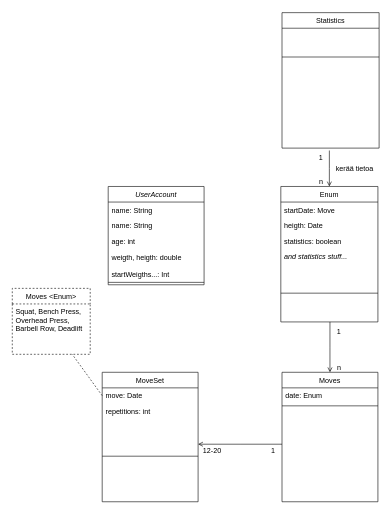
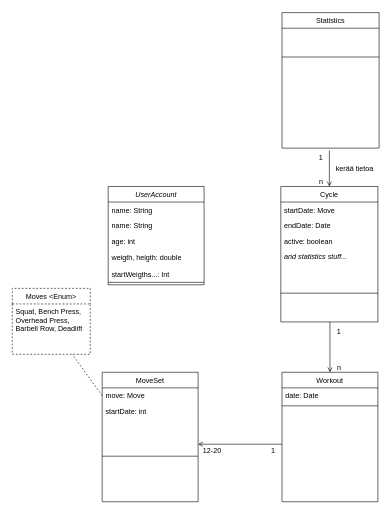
  <mxCell id="0" />
  <mxCell id="1" parent="0" />
  <mxCell id="2" value="UserAccount" style="swimlane;fontStyle=2;align=center;verticalAlign=top;childLayout=stackLayout;horizontal=1;startSize=26;horizontalStack=0;resizeParent=1;resizeLast=0;collapsible=1;marginBottom=0;rounded=0;shadow=0;strokeWidth=1;" parent="1" vertex="1"><mxGeometry x="180" y="310" width="160" height="164" as="geometry"><mxRectangle x="230" y="140" width="160" height="26" as="alternateBounds" /></mxGeometry></mxCell>
  <mxCell id="3" value="name: String" style="text;align=left;verticalAlign=top;spacingLeft=4;spacingRight=4;overflow=hidden;rotatable=0;points=[[0,0.5],[1,0.5]];portConstraint=eastwest;" parent="2" vertex="1"><mxGeometry y="26" width="160" height="26" as="geometry" /></mxCell>
  <mxCell id="4" value="name: String" style="text;align=left;verticalAlign=top;spacingLeft=4;spacingRight=4;overflow=hidden;rotatable=0;points=[[0,0.5],[1,0.5]];portConstraint=eastwest;" parent="2" vertex="1"><mxGeometry y="52" width="160" height="26" as="geometry" /></mxCell>
  <mxCell id="5" value="age: int&#10;&#10;weigth, heigth: double&#10;&#10;startWeigths...: Int" style="text;align=left;verticalAlign=top;spacingLeft=4;spacingRight=4;overflow=hidden;rotatable=0;points=[[0,0.5],[1,0.5]];portConstraint=eastwest;rounded=0;shadow=0;html=0;" parent="2" vertex="1"><mxGeometry y="78" width="160" height="78" as="geometry" /></mxCell>
  <mxCell id="6" value="" style="line;html=1;strokeWidth=1;align=left;verticalAlign=middle;spacingTop=-1;spacingLeft=3;spacingRight=3;rotatable=0;labelPosition=right;points=[];portConstraint=eastwest;" parent="2" vertex="1"><mxGeometry y="156" width="160" height="8" as="geometry" /></mxCell>
- <mxCell id="7" value="Enum" style="swimlane;fontStyle=0;align=center;verticalAlign=top;childLayout=stackLayout;horizontal=1;startSize=26;horizontalStack=0;resizeParent=1;resizeLast=0;collapsible=1;marginBottom=0;rounded=0;shadow=0;strokeWidth=1;" parent="1" vertex="1"><mxGeometry x="468" y="310" width="162" height="226" as="geometry"><mxRectangle x="550" y="140" width="160" height="26" as="alternateBounds" /></mxGeometry></mxCell>
+ <mxCell id="7" value="Cycle" style="swimlane;fontStyle=0;align=center;verticalAlign=top;childLayout=stackLayout;horizontal=1;startSize=26;horizontalStack=0;resizeParent=1;resizeLast=0;collapsible=1;marginBottom=0;rounded=0;shadow=0;strokeWidth=1;" parent="1" vertex="1"><mxGeometry x="468" y="310" width="162" height="226" as="geometry"><mxRectangle x="550" y="140" width="160" height="26" as="alternateBounds" /></mxGeometry></mxCell>
  <mxCell id="8" value="startDate: Move" style="text;align=left;verticalAlign=top;spacingLeft=4;spacingRight=4;overflow=hidden;rotatable=0;points=[[0,0.5],[1,0.5]];portConstraint=eastwest;" parent="7" vertex="1"><mxGeometry y="26" width="162" height="26" as="geometry" /></mxCell>
- <mxCell id="9" value="heigth: Date" style="text;align=left;verticalAlign=top;spacingLeft=4;spacingRight=4;overflow=hidden;rotatable=0;points=[[0,0.5],[1,0.5]];portConstraint=eastwest;rounded=0;shadow=0;html=0;" parent="7" vertex="1"><mxGeometry y="52" width="162" height="26" as="geometry" /></mxCell>
- <mxCell id="10" value="statistics: boolean&#10;&#10;" style="text;align=left;verticalAlign=top;spacingLeft=4;spacingRight=4;overflow=hidden;rotatable=0;points=[[0,0.5],[1,0.5]];portConstraint=eastwest;rounded=0;shadow=0;html=0;" parent="7" vertex="1"><mxGeometry y="78" width="162" height="26" as="geometry" /></mxCell>
+ <mxCell id="9" value="endDate: Date" style="text;align=left;verticalAlign=top;spacingLeft=4;spacingRight=4;overflow=hidden;rotatable=0;points=[[0,0.5],[1,0.5]];portConstraint=eastwest;rounded=0;shadow=0;html=0;" parent="7" vertex="1"><mxGeometry y="52" width="162" height="26" as="geometry" /></mxCell>
+ <mxCell id="10" value="active: boolean&#10;&#10;" style="text;align=left;verticalAlign=top;spacingLeft=4;spacingRight=4;overflow=hidden;rotatable=0;points=[[0,0.5],[1,0.5]];portConstraint=eastwest;rounded=0;shadow=0;html=0;" parent="7" vertex="1"><mxGeometry y="78" width="162" height="26" as="geometry" /></mxCell>
  <mxCell id="11" value="and statistics stuff..." style="text;align=left;verticalAlign=top;spacingLeft=4;spacingRight=4;overflow=hidden;rotatable=0;points=[[0,0.5],[1,0.5]];portConstraint=eastwest;rounded=0;shadow=0;html=0;fontStyle=2" parent="7" vertex="1"><mxGeometry y="104" width="162" height="26" as="geometry" /></mxCell>
  <mxCell id="12" value="" style="line;html=1;strokeWidth=1;align=left;verticalAlign=middle;spacingTop=-1;spacingLeft=3;spacingRight=3;rotatable=0;labelPosition=right;points=[];portConstraint=eastwest;" parent="7" vertex="1"><mxGeometry y="130" width="162" height="96" as="geometry" /></mxCell>
- <mxCell id="13" value="Moves" style="swimlane;fontStyle=0;align=center;verticalAlign=top;childLayout=stackLayout;horizontal=1;startSize=26;horizontalStack=0;resizeParent=1;resizeLast=0;collapsible=1;marginBottom=0;rounded=0;shadow=0;strokeWidth=1;" parent="1" vertex="1"><mxGeometry x="470" y="620" width="160" height="216" as="geometry"><mxRectangle x="550" y="140" width="160" height="26" as="alternateBounds" /></mxGeometry></mxCell>
- <mxCell id="14" value="date: Enum" style="text;align=left;verticalAlign=top;spacingLeft=4;spacingRight=4;overflow=hidden;rotatable=0;points=[[0,0.5],[1,0.5]];portConstraint=eastwest;" parent="13" vertex="1"><mxGeometry y="26" width="160" height="26" as="geometry" /></mxCell>
+ <mxCell id="13" value="Workout" style="swimlane;fontStyle=0;align=center;verticalAlign=top;childLayout=stackLayout;horizontal=1;startSize=26;horizontalStack=0;resizeParent=1;resizeLast=0;collapsible=1;marginBottom=0;rounded=0;shadow=0;strokeWidth=1;" parent="1" vertex="1"><mxGeometry x="470" y="620" width="160" height="216" as="geometry"><mxRectangle x="550" y="140" width="160" height="26" as="alternateBounds" /></mxGeometry></mxCell>
+ <mxCell id="14" value="date: Date" style="text;align=left;verticalAlign=top;spacingLeft=4;spacingRight=4;overflow=hidden;rotatable=0;points=[[0,0.5],[1,0.5]];portConstraint=eastwest;" parent="13" vertex="1"><mxGeometry y="26" width="160" height="26" as="geometry" /></mxCell>
  <mxCell id="15" value="" style="line;html=1;strokeWidth=1;align=left;verticalAlign=middle;spacingTop=-1;spacingLeft=3;spacingRight=3;rotatable=0;labelPosition=right;points=[];portConstraint=eastwest;" parent="13" vertex="1"><mxGeometry y="52" width="160" height="8" as="geometry" /></mxCell>
  <mxCell id="16" value="" style="endArrow=open;shadow=0;strokeWidth=1;rounded=0;endFill=1;edgeStyle=elbowEdgeStyle;elbow=vertical;" parent="1" edge="1"><mxGeometry x="0.5" y="41" relative="1" as="geometry"><mxPoint x="550" y="536" as="sourcePoint" /><mxPoint x="550" y="620" as="targetPoint" /><mxPoint x="-40" y="32" as="offset" /></mxGeometry></mxCell>
  <mxCell id="17" value="1" style="resizable=0;align=left;verticalAlign=bottom;labelBackgroundColor=none;fontSize=12;" parent="16" connectable="0" vertex="1"><mxGeometry x="-1" relative="1" as="geometry"><mxPoint x="10" y="24" as="offset" /></mxGeometry></mxCell>
  <mxCell id="18" value="n" style="resizable=0;align=right;verticalAlign=bottom;labelBackgroundColor=none;fontSize=12;" parent="16" connectable="0" vertex="1"><mxGeometry x="1" relative="1" as="geometry"><mxPoint x="20" y="1" as="offset" /></mxGeometry></mxCell>
  <mxCell id="19" value="MoveSet&#10;" style="swimlane;fontStyle=0;align=center;verticalAlign=top;childLayout=stackLayout;horizontal=1;startSize=26;horizontalStack=0;resizeParent=1;resizeLast=0;collapsible=1;marginBottom=0;rounded=0;shadow=0;strokeWidth=1;" parent="1" vertex="1"><mxGeometry x="170" y="620" width="160" height="216" as="geometry"><mxRectangle x="550" y="140" width="160" height="26" as="alternateBounds" /></mxGeometry></mxCell>
- <mxCell id="20" value="move: Date" style="text;align=left;verticalAlign=top;spacingLeft=4;spacingRight=4;overflow=hidden;rotatable=0;points=[[0,0.5],[1,0.5]];portConstraint=eastwest;" parent="19" vertex="1"><mxGeometry y="26" width="160" height="26" as="geometry" /></mxCell>
- <mxCell id="21" value="repetitions: int" style="text;align=left;verticalAlign=top;spacingLeft=4;spacingRight=4;overflow=hidden;rotatable=0;points=[[0,0.5],[1,0.5]];portConstraint=eastwest;" parent="19" vertex="1"><mxGeometry y="52" width="160" height="84" as="geometry" /></mxCell>
+ <mxCell id="20" value="move: Move" style="text;align=left;verticalAlign=top;spacingLeft=4;spacingRight=4;overflow=hidden;rotatable=0;points=[[0,0.5],[1,0.5]];portConstraint=eastwest;" parent="19" vertex="1"><mxGeometry y="26" width="160" height="26" as="geometry" /></mxCell>
+ <mxCell id="21" value="startDate: int" style="text;align=left;verticalAlign=top;spacingLeft=4;spacingRight=4;overflow=hidden;rotatable=0;points=[[0,0.5],[1,0.5]];portConstraint=eastwest;" parent="19" vertex="1"><mxGeometry y="52" width="160" height="84" as="geometry" /></mxCell>
  <mxCell id="22" value="" style="line;html=1;strokeWidth=1;align=left;verticalAlign=middle;spacingTop=-1;spacingLeft=3;spacingRight=3;rotatable=0;labelPosition=right;points=[];portConstraint=eastwest;" parent="19" vertex="1"><mxGeometry y="136" width="160" height="8" as="geometry" /></mxCell>
  <mxCell id="23" value="" style="endArrow=open;shadow=0;strokeWidth=1;rounded=0;endFill=1;edgeStyle=elbowEdgeStyle;elbow=vertical;" parent="1" edge="1"><mxGeometry x="0.5" y="41" relative="1" as="geometry"><mxPoint x="470" y="740" as="sourcePoint" /><mxPoint x="330" y="740" as="targetPoint" /><mxPoint x="-40" y="32" as="offset" /></mxGeometry></mxCell>
  <mxCell id="24" value="1" style="resizable=0;align=left;verticalAlign=bottom;labelBackgroundColor=none;fontSize=12;" parent="23" connectable="0" vertex="1"><mxGeometry x="-1" relative="1" as="geometry"><mxPoint x="-20" y="20" as="offset" /></mxGeometry></mxCell>
  <mxCell id="25" value="12-20" style="resizable=0;align=right;verticalAlign=bottom;labelBackgroundColor=none;fontSize=12;" parent="23" connectable="0" vertex="1"><mxGeometry x="1" relative="1" as="geometry"><mxPoint x="40" y="20" as="offset" /></mxGeometry></mxCell>
  <mxCell id="26" value="Moves &lt;Enum&gt;" style="swimlane;fontStyle=0;align=center;verticalAlign=top;childLayout=stackLayout;horizontal=1;startSize=26;horizontalStack=0;resizeParent=1;resizeLast=0;collapsible=1;marginBottom=0;rounded=0;shadow=0;strokeWidth=1;dashed=1;" parent="1" vertex="1"><mxGeometry x="20" y="480" width="130" height="110" as="geometry"><mxRectangle x="550" y="140" width="160" height="26" as="alternateBounds" /></mxGeometry></mxCell>
  <mxCell id="27" value="Squat, Bench Press,&#10;Overhead Press,&#10;Barbell Row, Deadlift" style="text;align=left;verticalAlign=top;spacingLeft=4;spacingRight=4;overflow=hidden;rotatable=0;points=[[0,0.5],[1,0.5]];portConstraint=eastwest;" parent="26" vertex="1"><mxGeometry y="26" width="130" height="84" as="geometry" /></mxCell>
  <mxCell id="28" value="" style="endArrow=none;dashed=1;html=1;exitX=0;exitY=0.5;exitDx=0;exitDy=0;" parent="1" source="20" edge="1"><mxGeometry width="50" height="50" relative="1" as="geometry"><mxPoint x="70" y="640" as="sourcePoint" /><mxPoint x="120" y="590" as="targetPoint" /></mxGeometry></mxCell>
  <mxCell id="29" value="" style="endArrow=open;shadow=0;strokeWidth=1;rounded=0;endFill=1;edgeStyle=elbowEdgeStyle;elbow=vertical;entryX=0.5;entryY=0;entryDx=0;entryDy=0;" parent="1" target="7" edge="1"><mxGeometry x="0.5" y="41" relative="1" as="geometry"><mxPoint x="549" y="250" as="sourcePoint" /><mxPoint x="478" y="389" as="targetPoint" /><mxPoint x="-40" y="32" as="offset" /></mxGeometry></mxCell>
  <mxCell id="30" value="1" style="resizable=0;align=left;verticalAlign=bottom;labelBackgroundColor=none;fontSize=12;" parent="29" connectable="0" vertex="1"><mxGeometry x="-1" relative="1" as="geometry"><mxPoint x="-19" y="20" as="offset" /></mxGeometry></mxCell>
  <mxCell id="31" value="n" style="resizable=0;align=right;verticalAlign=bottom;labelBackgroundColor=none;fontSize=12;" parent="29" connectable="0" vertex="1"><mxGeometry x="1" relative="1" as="geometry"><mxPoint x="-9" as="offset" /></mxGeometry></mxCell>
  <mxCell id="32" value="kerää tietoa" style="text;html=1;resizable=0;points=[];;align=center;verticalAlign=middle;labelBackgroundColor=none;rounded=0;shadow=0;strokeWidth=1;fontSize=12;" parent="29" vertex="1" connectable="0"><mxGeometry x="0.5" y="49" relative="1" as="geometry"><mxPoint x="-8" y="-15" as="offset" /></mxGeometry></mxCell>
  <mxCell id="33" value="Statistics" style="swimlane;fontStyle=0;align=center;verticalAlign=top;childLayout=stackLayout;horizontal=1;startSize=26;horizontalStack=0;resizeParent=1;resizeLast=0;collapsible=1;marginBottom=0;rounded=0;shadow=0;strokeWidth=1;" parent="1" vertex="1"><mxGeometry x="470" width="162" height="226" as="geometry" y="20"><mxRectangle x="550" y="140" width="160" height="26" as="alternateBounds" /></mxGeometry></mxCell>
  <mxCell id="34" value="" style="line;html=1;strokeWidth=1;align=left;verticalAlign=middle;spacingTop=-1;spacingLeft=3;spacingRight=3;rotatable=0;labelPosition=right;points=[];portConstraint=eastwest;" parent="33" vertex="1"><mxGeometry y="26" width="162" height="96" as="geometry" /></mxCell>
